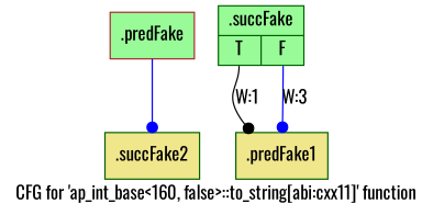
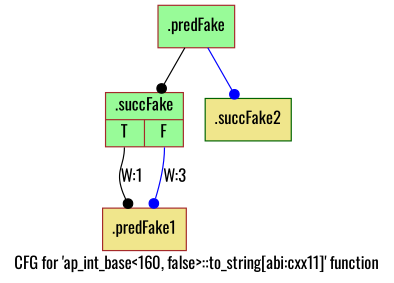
  digraph {
    fontname=Oswald
    label="CFG for 'ap_int_base\<160, false\>::to_string[abi:cxx11]' function"
    node [color=brown fillcolor=palegreen fontname=Oswald shape=record style=filled filename="/mnt/xilinx/Vitis_HLS/2021.2/include/ap_int_base.h" linenumber=1475]
    edge [arrowhead=dot color=black execusionnum=2 filename="/mnt/xilinx/Vitis_HLS/2021.2/include/ap_int_base.h" fontname=Oswald]
    n1 [label="{.predFake}" filename="" linenumber=""]
-   n2 [color=darkgreen label="{.succFake|{<s0>T|<s1>F}}" linenumber=1474]
+   n2 [label="{.succFake|{<s0>T|<s1>F}}" linenumber=1474]
    n3 [color=darkgreen fillcolor=khaki label="{.succFake2}"]
-   n4 [color=darkgreen fillcolor=khaki label="{.predFake1}"]
+   n4 [fillcolor=khaki label="{.predFake1}"]
+   n1 -> n2
    n1 -> n3 [color=blue]
    n2 -> n4 [execusionnum=0 label="W:1" tailport=s0]
    n2 -> n4 [color=blue label="W:3" tailport=s1 execusionnum="" filename=""]
  }
